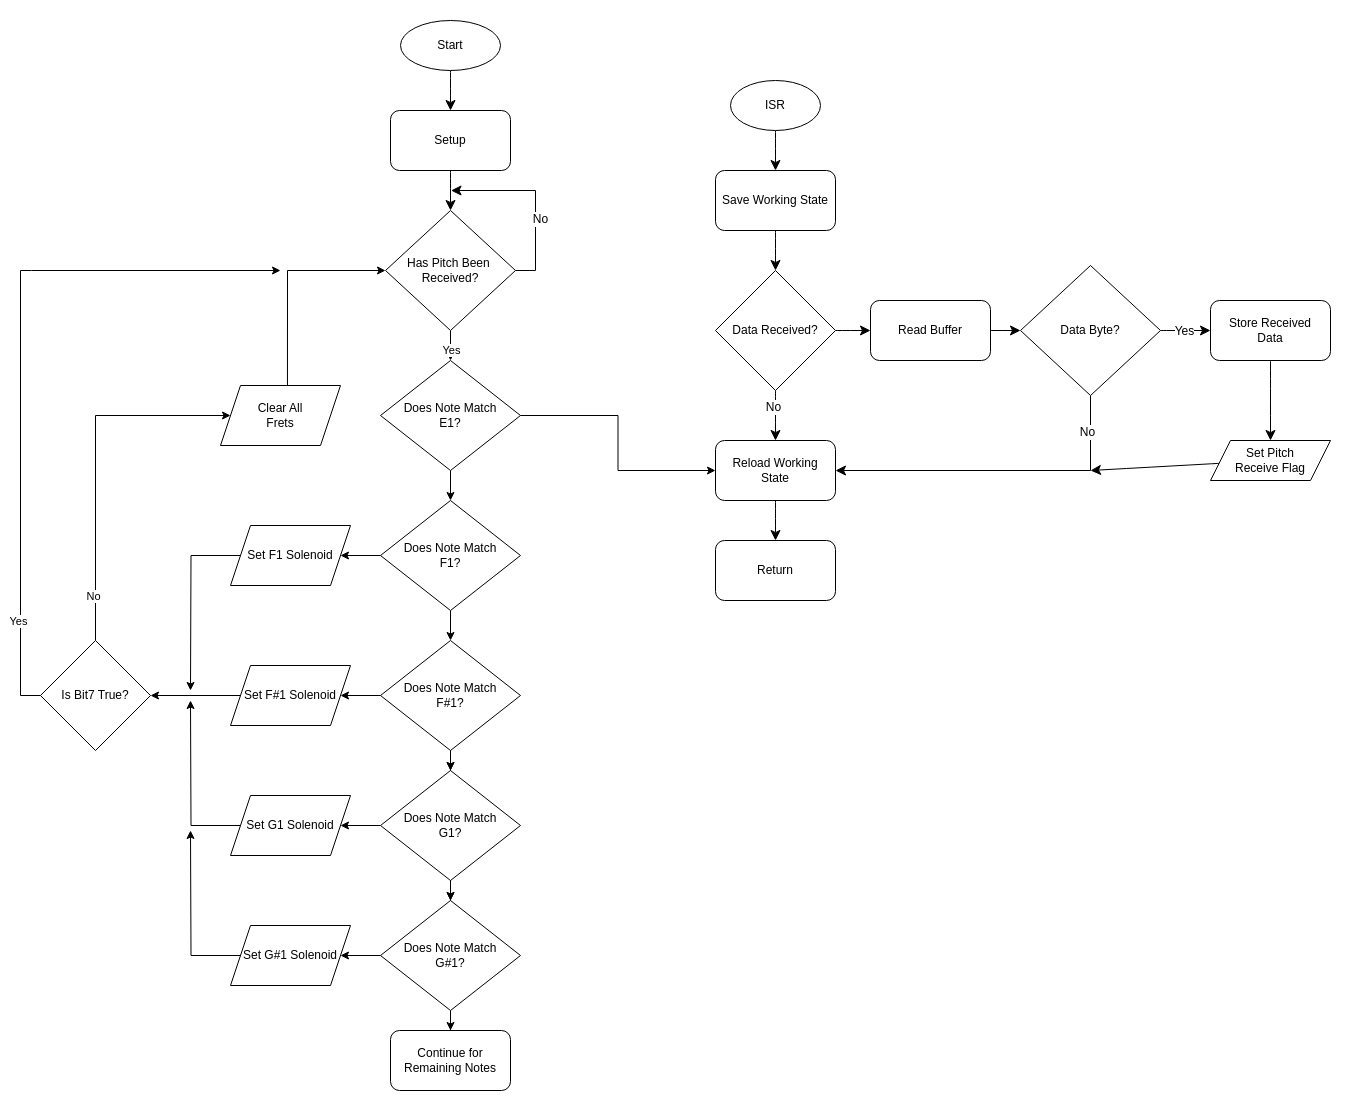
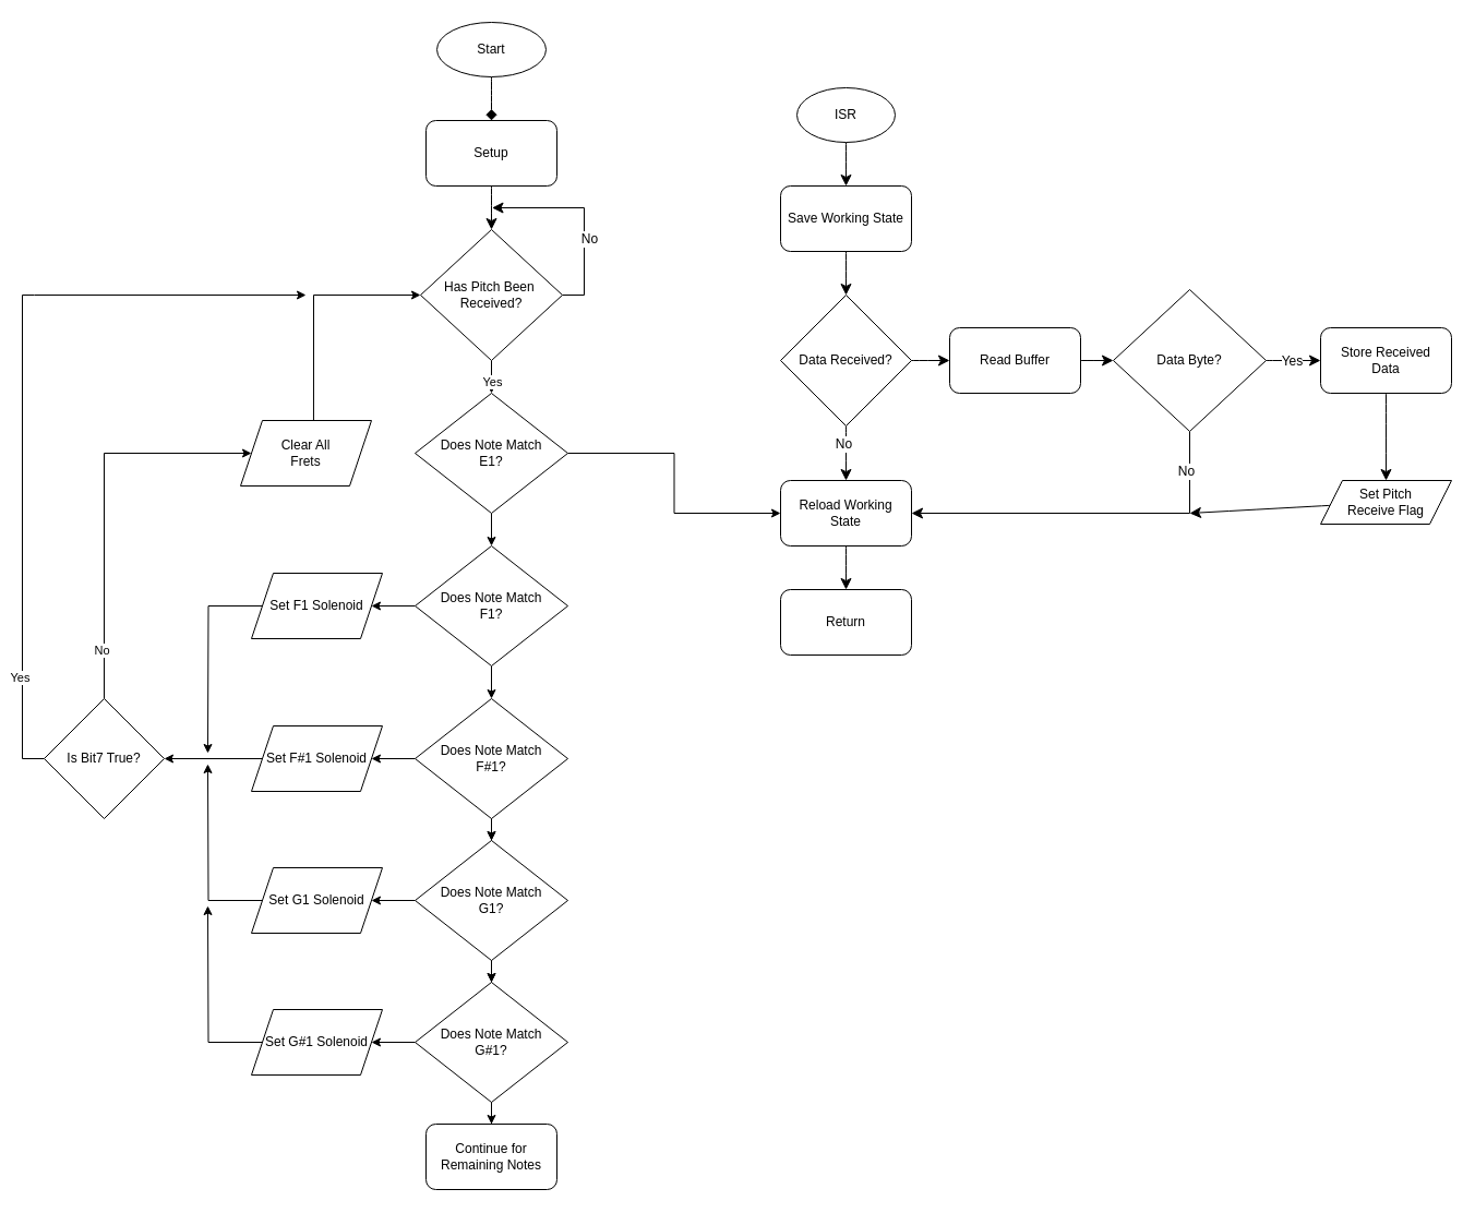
  <mxCell id="0" />
  <mxCell id="1" parent="0" />
- <mxCell id="2" value="" style="edgeStyle=none;curved=1;rounded=0;orthogonalLoop=1;jettySize=auto;html=1;fontSize=12;startSize=8;endSize=8;" parent="1" source="3" target="5" edge="1"><mxGeometry relative="1" as="geometry" /></mxCell>
+ <mxCell id="2" value="" style="edgeStyle=none;curved=1;rounded=0;orthogonalLoop=1;jettySize=auto;html=1;fontSize=12;startSize=8;endSize=8;endArrow=diamond;" parent="1" source="3" target="5" edge="1"><mxGeometry relative="1" as="geometry" /></mxCell>
  <mxCell id="3" value="Start" style="ellipse;whiteSpace=wrap;html=1;" parent="1" vertex="1"><mxGeometry x="400" y="20" width="100" height="50" as="geometry" /></mxCell>
  <mxCell id="4" value="" style="edgeStyle=none;curved=1;rounded=0;orthogonalLoop=1;jettySize=auto;html=1;fontSize=12;startSize=8;endSize=8;" parent="1" source="5" target="10" edge="1"><mxGeometry relative="1" as="geometry" /></mxCell>
  <mxCell id="5" value="Setup" style="rounded=1;whiteSpace=wrap;html=1;" parent="1" vertex="1"><mxGeometry x="390" y="110" width="120" height="60" as="geometry" /></mxCell>
  <mxCell id="6" style="edgeStyle=orthogonalEdgeStyle;rounded=0;orthogonalLoop=1;jettySize=auto;html=1;fontSize=12;startSize=8;endSize=8;exitX=1;exitY=0.5;exitDx=0;exitDy=0;" parent="1" source="10" edge="1"><mxGeometry relative="1" as="geometry"><mxPoint x="450" y="190" as="targetPoint" /></mxGeometry></mxCell>
  <mxCell id="7" value="No" style="edgeLabel;html=1;align=center;verticalAlign=middle;resizable=0;points=[];fontSize=12;" parent="6" vertex="1" connectable="0"><mxGeometry x="-0.226" y="-4" relative="1" as="geometry"><mxPoint as="offset" /></mxGeometry></mxCell>
  <mxCell id="8" value="" style="edgeStyle=orthogonalEdgeStyle;rounded=0;orthogonalLoop=1;jettySize=auto;html=1;" edge="1" parent="1" source="10"><mxGeometry relative="1" as="geometry"><mxPoint x="450" y="360" as="targetPoint" /></mxGeometry></mxCell>
  <mxCell id="9" value="Yes" style="edgeLabel;html=1;align=center;verticalAlign=middle;resizable=0;points=[];" vertex="1" connectable="0" parent="8"><mxGeometry x="0.24" relative="1" as="geometry"><mxPoint as="offset" /></mxGeometry></mxCell>
  <mxCell id="10" value="Has Pitch Been&amp;nbsp;&lt;div&gt;Received?&lt;/div&gt;" style="rhombus;whiteSpace=wrap;html=1;" parent="1" vertex="1"><mxGeometry x="385" y="210" width="130" height="120" as="geometry" /></mxCell>
  <mxCell id="11" value="" style="edgeStyle=none;curved=1;rounded=0;orthogonalLoop=1;jettySize=auto;html=1;fontSize=12;startSize=8;endSize=8;" parent="1" source="12" target="14" edge="1"><mxGeometry relative="1" as="geometry" /></mxCell>
  <mxCell id="12" value="ISR" style="ellipse;whiteSpace=wrap;html=1;" parent="1" vertex="1"><mxGeometry x="730" y="80" width="90" height="50" as="geometry" /></mxCell>
  <mxCell id="13" value="" style="edgeStyle=none;curved=1;rounded=0;orthogonalLoop=1;jettySize=auto;html=1;fontSize=12;startSize=8;endSize=8;" parent="1" source="14" target="18" edge="1"><mxGeometry relative="1" as="geometry" /></mxCell>
  <mxCell id="14" value="Save Working State" style="rounded=1;whiteSpace=wrap;html=1;" parent="1" vertex="1"><mxGeometry x="715" y="170" width="120" height="60" as="geometry" /></mxCell>
  <mxCell id="15" value="" style="edgeStyle=none;curved=1;rounded=0;orthogonalLoop=1;jettySize=auto;html=1;fontSize=12;startSize=8;endSize=8;" parent="1" source="18" target="20" edge="1"><mxGeometry relative="1" as="geometry" /></mxCell>
  <mxCell id="16" value="No" style="edgeLabel;html=1;align=center;verticalAlign=middle;resizable=0;points=[];fontSize=12;" parent="15" vertex="1" connectable="0"><mxGeometry x="-0.343" y="-3" relative="1" as="geometry"><mxPoint as="offset" /></mxGeometry></mxCell>
  <mxCell id="17" value="" style="edgeStyle=none;curved=1;rounded=0;orthogonalLoop=1;jettySize=auto;html=1;fontSize=12;startSize=8;endSize=8;" parent="1" source="18" target="27" edge="1"><mxGeometry relative="1" as="geometry" /></mxCell>
  <mxCell id="18" value="Data Received?" style="rhombus;whiteSpace=wrap;html=1;" parent="1" vertex="1"><mxGeometry x="715" y="270" width="120" height="120" as="geometry" /></mxCell>
  <mxCell id="19" value="" style="edgeStyle=none;curved=1;rounded=0;orthogonalLoop=1;jettySize=auto;html=1;fontSize=12;startSize=8;endSize=8;" parent="1" source="20" target="32" edge="1"><mxGeometry relative="1" as="geometry" /></mxCell>
  <mxCell id="20" value="Reload Working&lt;div&gt;State&lt;/div&gt;" style="rounded=1;whiteSpace=wrap;html=1;" parent="1" vertex="1"><mxGeometry x="715" y="440" width="120" height="60" as="geometry" /></mxCell>
  <mxCell id="21" style="edgeStyle=orthogonalEdgeStyle;rounded=0;orthogonalLoop=1;jettySize=auto;html=1;entryX=1;entryY=0.5;entryDx=0;entryDy=0;fontSize=12;startSize=8;endSize=8;exitX=0.5;exitY=1;exitDx=0;exitDy=0;" parent="1" source="25" target="20" edge="1"><mxGeometry relative="1" as="geometry" /></mxCell>
  <mxCell id="22" value="No" style="edgeLabel;html=1;align=center;verticalAlign=middle;resizable=0;points=[];fontSize=12;" parent="21" vertex="1" connectable="0"><mxGeometry x="-0.779" y="-4" relative="1" as="geometry"><mxPoint as="offset" /></mxGeometry></mxCell>
  <mxCell id="23" value="" style="edgeStyle=none;curved=1;rounded=0;orthogonalLoop=1;jettySize=auto;html=1;fontSize=12;startSize=8;endSize=8;" parent="1" source="25" target="29" edge="1"><mxGeometry relative="1" as="geometry" /></mxCell>
  <mxCell id="24" value="Yes" style="edgeLabel;html=1;align=center;verticalAlign=middle;resizable=0;points=[];fontSize=12;" parent="23" vertex="1" connectable="0"><mxGeometry x="-0.063" relative="1" as="geometry"><mxPoint as="offset" /></mxGeometry></mxCell>
  <mxCell id="25" value="Data Byte?" style="rhombus;whiteSpace=wrap;html=1;" parent="1" vertex="1"><mxGeometry x="1020" y="265" width="140" height="130" as="geometry" /></mxCell>
  <mxCell id="26" value="" style="edgeStyle=none;curved=1;rounded=0;orthogonalLoop=1;jettySize=auto;html=1;fontSize=12;startSize=8;endSize=8;" parent="1" source="27" target="25" edge="1"><mxGeometry relative="1" as="geometry" /></mxCell>
  <mxCell id="27" value="Read Buffer" style="rounded=1;whiteSpace=wrap;html=1;" parent="1" vertex="1"><mxGeometry x="870" y="300" width="120" height="60" as="geometry" /></mxCell>
  <mxCell id="28" value="" style="edgeStyle=none;curved=1;rounded=0;orthogonalLoop=1;jettySize=auto;html=1;fontSize=12;startSize=8;endSize=8;" parent="1" source="29" target="31" edge="1"><mxGeometry relative="1" as="geometry" /></mxCell>
  <mxCell id="29" value="Store Received&lt;div&gt;Data&lt;/div&gt;" style="rounded=1;whiteSpace=wrap;html=1;" parent="1" vertex="1"><mxGeometry x="1210" y="300" width="120" height="60" as="geometry" /></mxCell>
  <mxCell id="30" style="edgeStyle=none;curved=1;rounded=0;orthogonalLoop=1;jettySize=auto;html=1;fontSize=12;startSize=8;endSize=8;" parent="1" source="31" edge="1"><mxGeometry relative="1" as="geometry"><mxPoint x="1090" y="470" as="targetPoint" /></mxGeometry></mxCell>
  <mxCell id="31" value="Set Pitch&lt;div&gt;Receive Flag&lt;/div&gt;" style="shape=parallelogram;perimeter=parallelogramPerimeter;whiteSpace=wrap;html=1;fixedSize=1;" parent="1" vertex="1"><mxGeometry x="1210" y="440" width="120" height="40" as="geometry" /></mxCell>
  <mxCell id="32" value="Return" style="rounded=1;whiteSpace=wrap;html=1;" parent="1" vertex="1"><mxGeometry x="715" y="540" width="120" height="60" as="geometry" /></mxCell>
  <mxCell id="33" value="" style="edgeStyle=orthogonalEdgeStyle;rounded=0;orthogonalLoop=1;jettySize=auto;html=1;" edge="1" parent="1" source="35" target="20"><mxGeometry relative="1" as="geometry" /></mxCell>
  <mxCell id="34" value="" style="edgeStyle=orthogonalEdgeStyle;rounded=0;orthogonalLoop=1;jettySize=auto;html=1;" edge="1" parent="1" source="35" target="38"><mxGeometry relative="1" as="geometry" /></mxCell>
  <mxCell id="35" value="Does Note Match&lt;div&gt;E1?&lt;/div&gt;" style="rhombus;whiteSpace=wrap;html=1;" vertex="1" parent="1"><mxGeometry x="380" y="360" width="140" height="110" as="geometry" /></mxCell>
  <mxCell id="36" value="" style="edgeStyle=orthogonalEdgeStyle;rounded=0;orthogonalLoop=1;jettySize=auto;html=1;" edge="1" parent="1" source="38" target="42"><mxGeometry relative="1" as="geometry" /></mxCell>
  <mxCell id="37" value="" style="edgeStyle=orthogonalEdgeStyle;rounded=0;orthogonalLoop=1;jettySize=auto;html=1;" edge="1" parent="1" source="38" target="46"><mxGeometry relative="1" as="geometry" /></mxCell>
  <mxCell id="38" value="Does Note Match&lt;div&gt;F1?&lt;/div&gt;" style="rhombus;whiteSpace=wrap;html=1;" vertex="1" parent="1"><mxGeometry x="380" y="500" width="140" height="110" as="geometry" /></mxCell>
  <mxCell id="39" style="edgeStyle=orthogonalEdgeStyle;rounded=0;orthogonalLoop=1;jettySize=auto;html=1;entryX=0;entryY=0.5;entryDx=0;entryDy=0;exitX=0.558;exitY=0.017;exitDx=0;exitDy=0;exitPerimeter=0;" edge="1" parent="1" source="40" target="10"><mxGeometry relative="1" as="geometry" /></mxCell>
  <mxCell id="40" value="Clear All&lt;div&gt;Frets&lt;/div&gt;" style="shape=parallelogram;perimeter=parallelogramPerimeter;whiteSpace=wrap;html=1;fixedSize=1;" vertex="1" parent="1"><mxGeometry x="220" y="385" width="120" height="60" as="geometry" /></mxCell>
  <mxCell id="41" style="edgeStyle=orthogonalEdgeStyle;rounded=0;orthogonalLoop=1;jettySize=auto;html=1;" edge="1" parent="1" source="42"><mxGeometry relative="1" as="geometry"><mxPoint x="190" y="690" as="targetPoint" /></mxGeometry></mxCell>
  <mxCell id="42" value="Set F1 Solenoid" style="shape=parallelogram;perimeter=parallelogramPerimeter;whiteSpace=wrap;html=1;fixedSize=1;" vertex="1" parent="1"><mxGeometry x="230" y="525" width="120" height="60" as="geometry" /></mxCell>
  <mxCell id="43" value="" style="edgeStyle=orthogonalEdgeStyle;rounded=0;orthogonalLoop=1;jettySize=auto;html=1;" edge="1" parent="1" source="46" target="48"><mxGeometry relative="1" as="geometry" /></mxCell>
  <mxCell id="44" value="" style="edgeStyle=orthogonalEdgeStyle;rounded=0;orthogonalLoop=1;jettySize=auto;html=1;" edge="1" parent="1" source="46" target="52"><mxGeometry relative="1" as="geometry" /></mxCell>
  <mxCell id="45" value="" style="edgeStyle=orthogonalEdgeStyle;rounded=0;orthogonalLoop=1;jettySize=auto;html=1;" edge="1" parent="1" source="46" target="52"><mxGeometry relative="1" as="geometry" /></mxCell>
  <mxCell id="46" value="Does Note Match&lt;div&gt;F#1?&lt;/div&gt;" style="rhombus;whiteSpace=wrap;html=1;" vertex="1" parent="1"><mxGeometry x="380" y="640" width="140" height="110" as="geometry" /></mxCell>
  <mxCell id="47" value="" style="edgeStyle=orthogonalEdgeStyle;rounded=0;orthogonalLoop=1;jettySize=auto;html=1;" edge="1" parent="1" source="48" target="65"><mxGeometry relative="1" as="geometry" /></mxCell>
  <mxCell id="48" value="Set F#1 Solenoid" style="shape=parallelogram;perimeter=parallelogramPerimeter;whiteSpace=wrap;html=1;fixedSize=1;" vertex="1" parent="1"><mxGeometry x="230" y="665" width="120" height="60" as="geometry" /></mxCell>
  <mxCell id="49" value="" style="edgeStyle=orthogonalEdgeStyle;rounded=0;orthogonalLoop=1;jettySize=auto;html=1;" edge="1" parent="1" source="52" target="54"><mxGeometry relative="1" as="geometry" /></mxCell>
  <mxCell id="50" value="" style="edgeStyle=orthogonalEdgeStyle;rounded=0;orthogonalLoop=1;jettySize=auto;html=1;" edge="1" parent="1" source="52" target="57"><mxGeometry relative="1" as="geometry" /></mxCell>
  <mxCell id="51" value="" style="edgeStyle=orthogonalEdgeStyle;rounded=0;orthogonalLoop=1;jettySize=auto;html=1;" edge="1" parent="1" source="52" target="57"><mxGeometry relative="1" as="geometry" /></mxCell>
  <mxCell id="52" value="Does Note Match&lt;div&gt;G1?&lt;/div&gt;" style="rhombus;whiteSpace=wrap;html=1;" vertex="1" parent="1"><mxGeometry x="380" y="770" width="140" height="110" as="geometry" /></mxCell>
  <mxCell id="53" style="edgeStyle=orthogonalEdgeStyle;rounded=0;orthogonalLoop=1;jettySize=auto;html=1;" edge="1" parent="1" source="54"><mxGeometry relative="1" as="geometry"><mxPoint x="190" y="700" as="targetPoint" /></mxGeometry></mxCell>
  <mxCell id="54" value="Set G1 Solenoid" style="shape=parallelogram;perimeter=parallelogramPerimeter;whiteSpace=wrap;html=1;fixedSize=1;" vertex="1" parent="1"><mxGeometry x="230" y="795" width="120" height="60" as="geometry" /></mxCell>
  <mxCell id="55" value="" style="edgeStyle=orthogonalEdgeStyle;rounded=0;orthogonalLoop=1;jettySize=auto;html=1;" edge="1" parent="1" source="57" target="59"><mxGeometry relative="1" as="geometry" /></mxCell>
  <mxCell id="56" value="" style="edgeStyle=orthogonalEdgeStyle;rounded=0;orthogonalLoop=1;jettySize=auto;html=1;" edge="1" parent="1" source="57" target="60"><mxGeometry relative="1" as="geometry" /></mxCell>
  <mxCell id="57" value="Does Note Match&lt;div&gt;G#1?&lt;/div&gt;" style="rhombus;whiteSpace=wrap;html=1;" vertex="1" parent="1"><mxGeometry x="380" y="900" width="140" height="110" as="geometry" /></mxCell>
  <mxCell id="58" style="edgeStyle=orthogonalEdgeStyle;rounded=0;orthogonalLoop=1;jettySize=auto;html=1;" edge="1" parent="1" source="59"><mxGeometry relative="1" as="geometry"><mxPoint x="190" y="830" as="targetPoint" /></mxGeometry></mxCell>
  <mxCell id="59" value="Set G#1 Solenoid" style="shape=parallelogram;perimeter=parallelogramPerimeter;whiteSpace=wrap;html=1;fixedSize=1;" vertex="1" parent="1"><mxGeometry x="230" y="925" width="120" height="60" as="geometry" /></mxCell>
  <mxCell id="60" value="Continue for Remaining Notes" style="rounded=1;whiteSpace=wrap;html=1;" vertex="1" parent="1"><mxGeometry x="390" y="1030" width="120" height="60" as="geometry" /></mxCell>
  <mxCell id="61" style="edgeStyle=orthogonalEdgeStyle;rounded=0;orthogonalLoop=1;jettySize=auto;html=1;entryX=0;entryY=0.5;entryDx=0;entryDy=0;exitX=0.5;exitY=0;exitDx=0;exitDy=0;" edge="1" parent="1" source="65" target="40"><mxGeometry relative="1" as="geometry"><mxPoint x="100" y="410" as="targetPoint" /><Array as="points"><mxPoint x="95" y="415" /></Array></mxGeometry></mxCell>
  <mxCell id="62" value="No" style="edgeLabel;html=1;align=center;verticalAlign=middle;resizable=0;points=[];" vertex="1" connectable="0" parent="61"><mxGeometry x="-0.75" y="3" relative="1" as="geometry"><mxPoint as="offset" /></mxGeometry></mxCell>
  <mxCell id="63" style="edgeStyle=orthogonalEdgeStyle;rounded=0;orthogonalLoop=1;jettySize=auto;html=1;" edge="1" parent="1" source="65"><mxGeometry relative="1" as="geometry"><mxPoint x="280" y="270" as="targetPoint" /><Array as="points"><mxPoint x="20" y="695" /><mxPoint x="20" y="270" /><mxPoint x="31" y="270" /></Array></mxGeometry></mxCell>
  <mxCell id="64" value="Yes" style="edgeLabel;html=1;align=center;verticalAlign=middle;resizable=0;points=[];" vertex="1" connectable="0" parent="63"><mxGeometry x="-0.731" y="3" relative="1" as="geometry"><mxPoint as="offset" /></mxGeometry></mxCell>
  <mxCell id="65" value="Is Bit7 True?" style="rhombus;whiteSpace=wrap;html=1;" vertex="1" parent="1"><mxGeometry x="40" y="640" width="110" height="110" as="geometry" /></mxCell>
